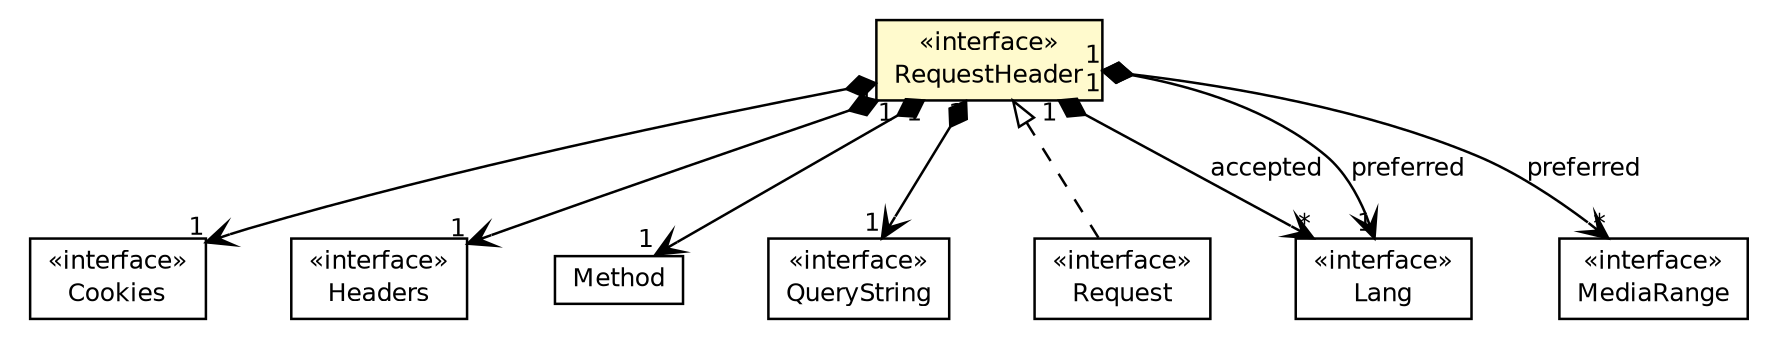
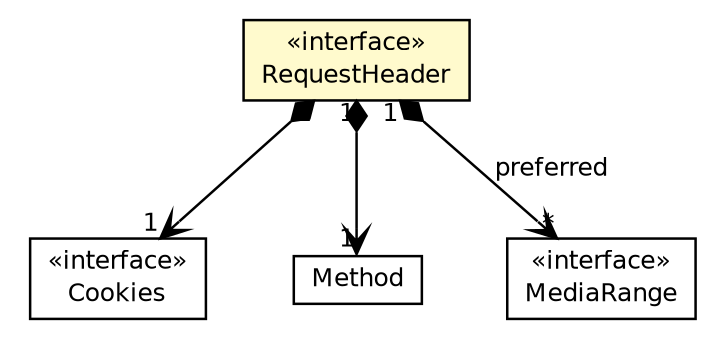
  digraph {
    nodesep=0.25
    ranksep=0.5
    node [fontcolor=black fontname=Helvetica fontsize=10.0 shape=plaintext]
    edge [arrowhead=open arrowtail=diamond color=black dir=both fontcolor=black fontname=Helvetica fontsize=10.0 headlabel=1 headport=p labelfontname=Helvetica labelfontsize=10 taillabel=1 tailport=p]
    n1 [label=<<table title="io.werval.api.http.Cookies" border="0" cellborder="1" cellspacing="0" cellpadding="2" port="p" href="./Cookies.html"> 		<tr><td><table border="0" cellspacing="0" cellpadding="1"> <tr><td align="center" balign="center"> &#171;interface&#187; </td></tr> <tr><td align="center" balign="center"> Cookies </td></tr> 		</table></td></tr> 		</table>>]
-   n2 [label=<<table title="io.werval.api.http.Headers" border="0" cellborder="1" cellspacing="0" cellpadding="2" port="p" href="./Headers.html"> 		<tr><td><table border="0" cellspacing="0" cellpadding="1"> <tr><td align="center" balign="center"> &#171;interface&#187; </td></tr> <tr><td align="center" balign="center"> Headers </td></tr> 		</table></td></tr> 		</table>>]
    n3 [label=<<table title="io.werval.api.http.Method" border="0" cellborder="1" cellspacing="0" cellpadding="2" port="p" href="./Method.html"> 		<tr><td><table border="0" cellspacing="0" cellpadding="1"> <tr><td align="center" balign="center"> Method </td></tr> 		</table></td></tr> 		</table>>]
-   n4 [label=<<table title="io.werval.api.http.QueryString" border="0" cellborder="1" cellspacing="0" cellpadding="2" port="p" href="./QueryString.html"> 		<tr><td><table border="0" cellspacing="0" cellpadding="1"> <tr><td align="center" balign="center"> &#171;interface&#187; </td></tr> <tr><td align="center" balign="center"> QueryString </td></tr> 		</table></td></tr> 		</table>>]
-   n5 [label=<<table title="io.werval.api.http.Request" border="0" cellborder="1" cellspacing="0" cellpadding="2" port="p" href="./Request.html"> 		<tr><td><table border="0" cellspacing="0" cellpadding="1"> <tr><td align="center" balign="center"> &#171;interface&#187; </td></tr> <tr><td align="center" balign="center"> Request </td></tr> 		</table></td></tr> 		</table>>]
    n6 [label=<<table title="io.werval.api.http.RequestHeader" border="0" cellborder="1" cellspacing="0" cellpadding="2" port="p" bgcolor="lemonChiffon" href="./RequestHeader.html"> 		<tr><td><table border="0" cellspacing="0" cellpadding="1"> <tr><td align="center" balign="center"> &#171;interface&#187; </td></tr> <tr><td align="center" balign="center"> RequestHeader </td></tr> 		</table></td></tr> 		</table>>]
-   n7 [label=<<table title="io.werval.api.i18n.Lang" border="0" cellborder="1" cellspacing="0" cellpadding="2" port="p" href="../i18n/Lang.html"> 		<tr><td><table border="0" cellspacing="0" cellpadding="1"> <tr><td align="center" balign="center"> &#171;interface&#187; </td></tr> <tr><td align="center" balign="center"> Lang </td></tr> 		</table></td></tr> 		</table>>]
    n8 [label=<<table title="io.werval.api.mime.MediaRange" border="0" cellborder="1" cellspacing="0" cellpadding="2" port="p" href="../mime/MediaRange.html"> 		<tr><td><table border="0" cellspacing="0" cellpadding="1"> <tr><td align="center" balign="center"> &#171;interface&#187; </td></tr> <tr><td align="center" balign="center"> MediaRange </td></tr> 		</table></td></tr> 		</table>>]
    n6 -> n1
-   n6 -> n2
    n6 -> n3
-   n6 -> n4
-   n6 -> n5 [arrowtail=empty dir=back fontsize=10 style=dashed arrowhead="" color="" fontcolor="" headlabel="" taillabel=""]
-   n6 -> n7 [headlabel="*" label=accepted]
-   n6 -> n7 [label=preferred]
    n6 -> n8 [headlabel="*" label=preferred]
  }
